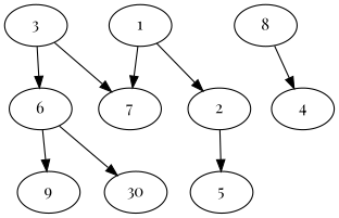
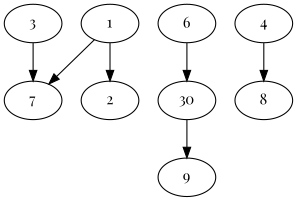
  strict digraph {
    fontname="Playfair Display"
    node [fontname="Playfair Display" weight=0]
    edge [fontname="Playfair Display" weight=0]
    3
    7
    6
    9
    n5 [label=30]
    4
    8
    2
-   5
    1
    3 -> 7
-   3 -> 6
-   6 -> 9
+   n5 -> 9
    6 -> n5
-   8 -> 4
-   2 -> 5
+   4 -> 8
    1 -> 7
    1 -> 2
  }
